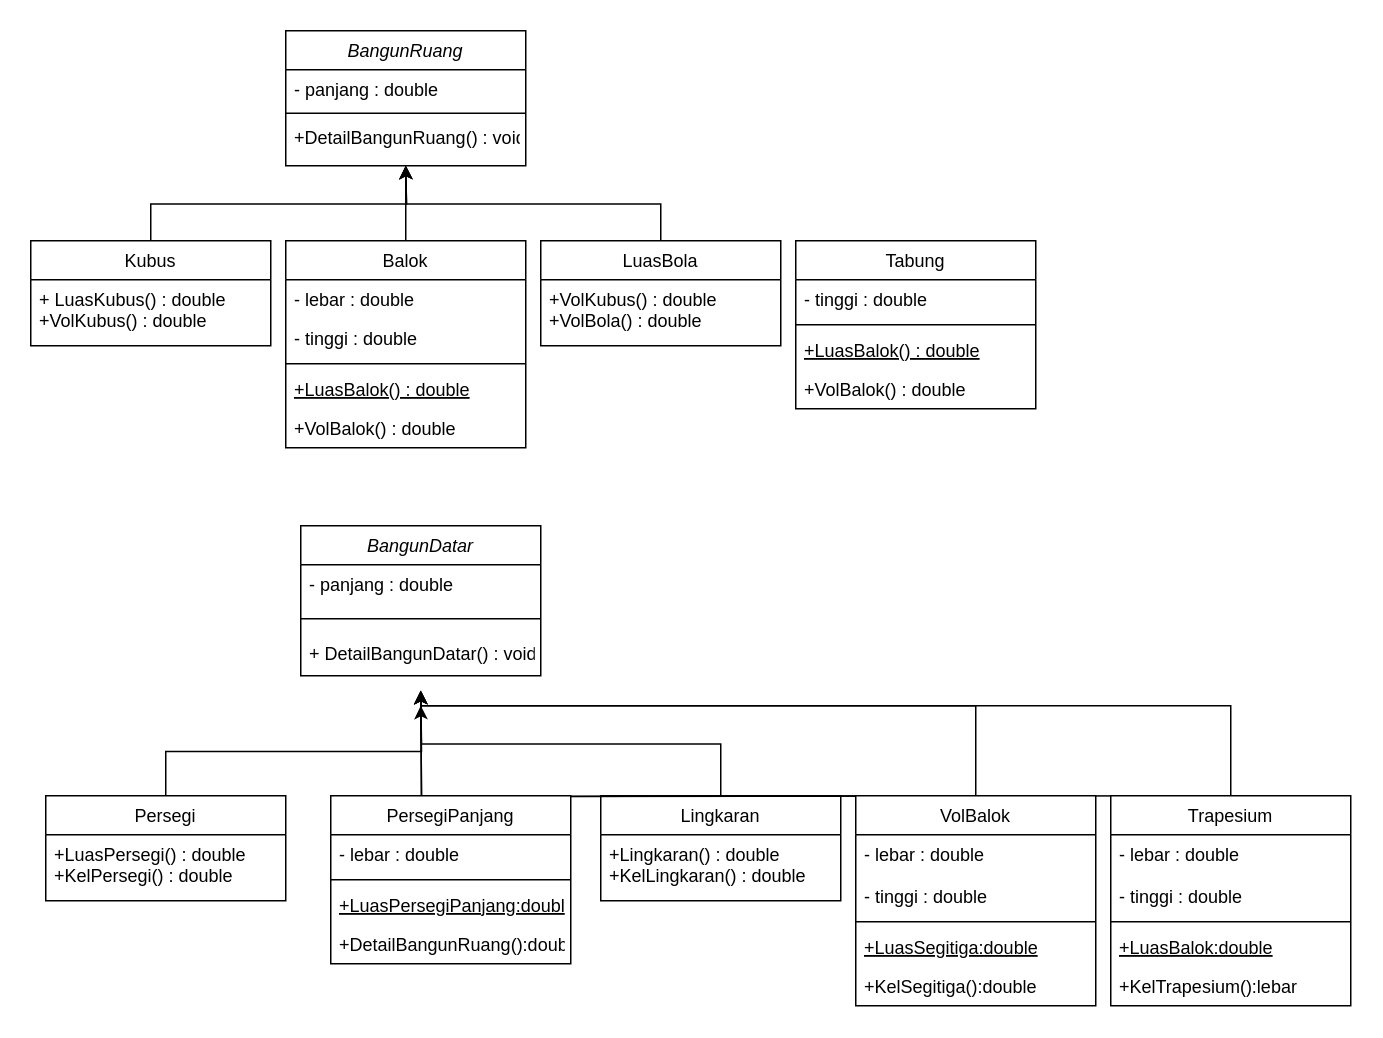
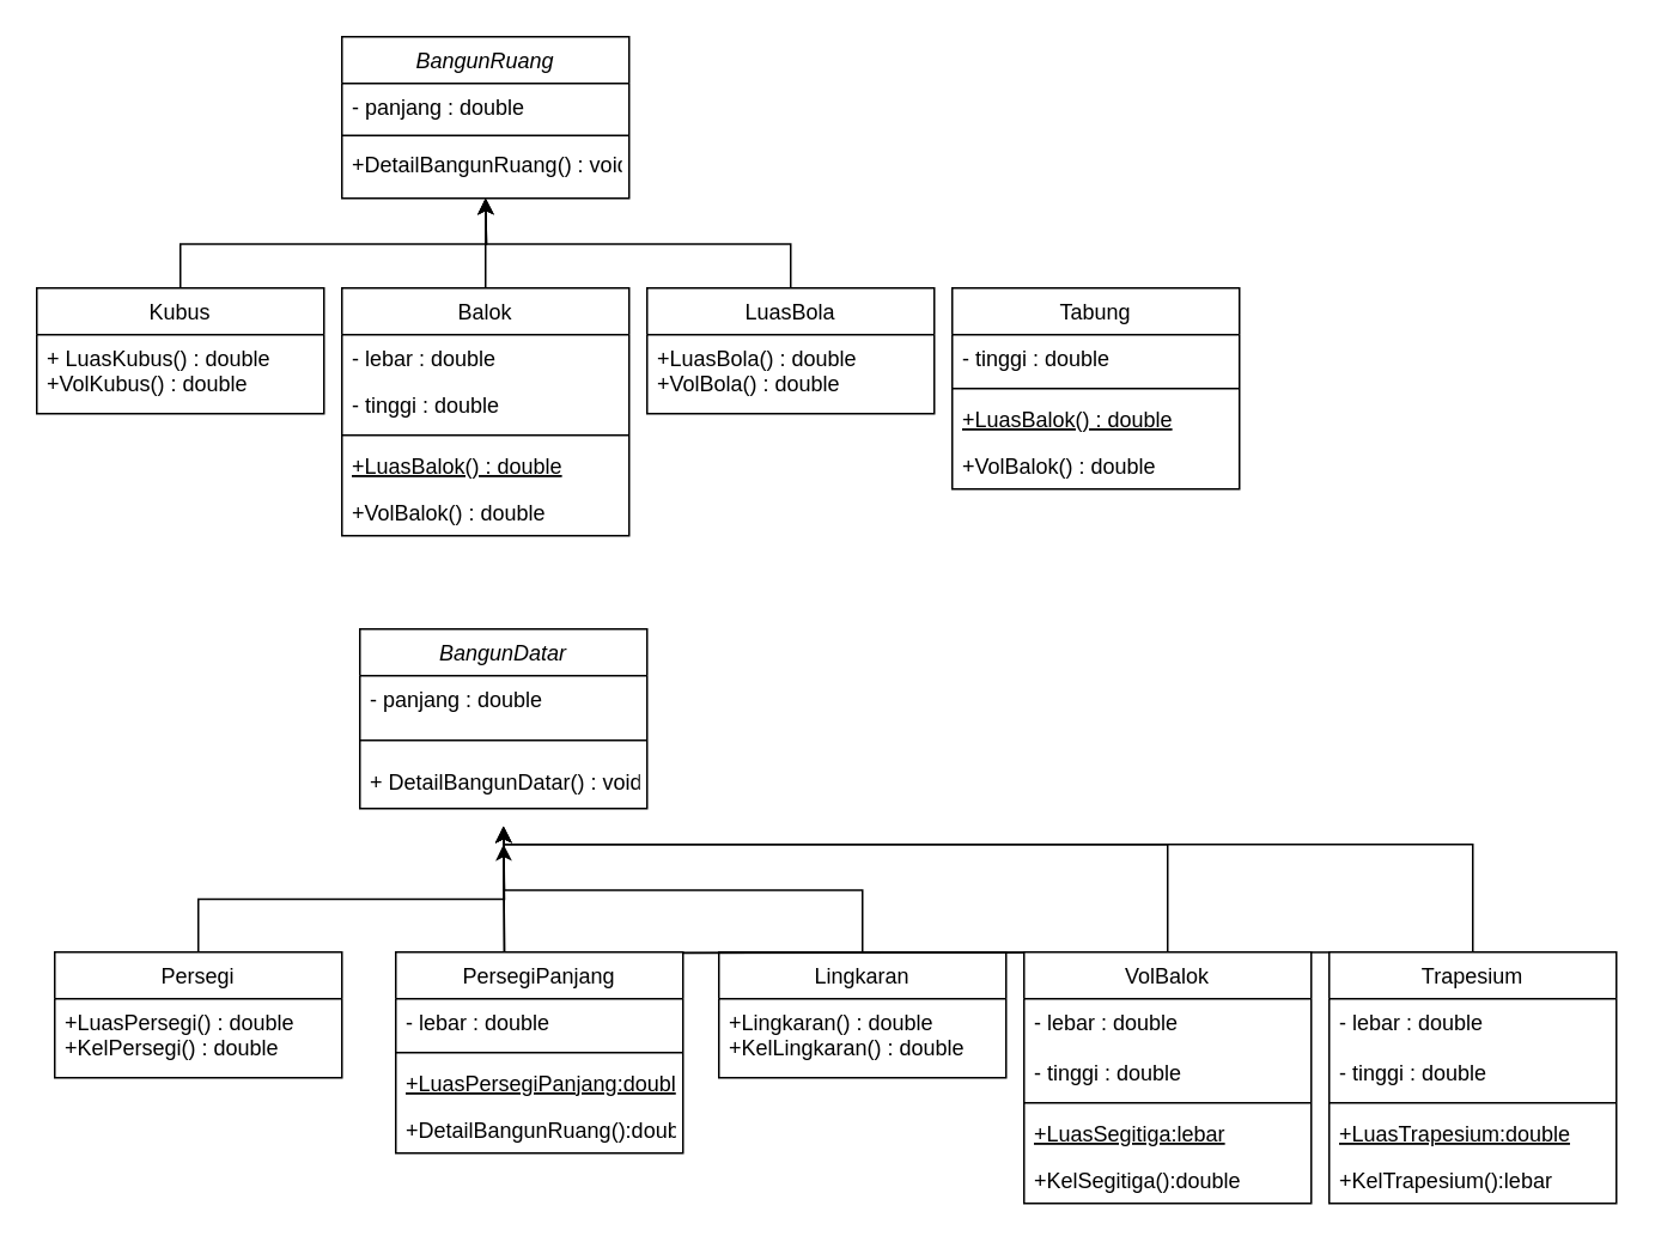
  <mxCell id="0" />
  <mxCell id="1" parent="0" />
  <mxCell id="2" value="BangunRuang" style="swimlane;fontStyle=2;align=center;verticalAlign=top;childLayout=stackLayout;horizontal=1;startSize=26;horizontalStack=0;resizeParent=1;resizeLast=0;collapsible=1;marginBottom=0;rounded=0;shadow=0;strokeWidth=1;" parent="1" vertex="1"><mxGeometry x="190" y="20" width="160" height="90" as="geometry"><mxRectangle x="230" y="140" width="160" height="26" as="alternateBounds" /></mxGeometry></mxCell>
  <mxCell id="3" value="- panjang : double" style="text;align=left;verticalAlign=top;spacingLeft=4;spacingRight=4;overflow=hidden;rotatable=0;points=[[0,0.5],[1,0.5]];portConstraint=eastwest;" parent="2" vertex="1"><mxGeometry y="26" width="160" height="26" as="geometry" /></mxCell>
  <mxCell id="4" value="" style="line;html=1;strokeWidth=1;align=left;verticalAlign=middle;spacingTop=-1;spacingLeft=3;spacingRight=3;rotatable=0;labelPosition=right;points=[];portConstraint=eastwest;" parent="2" vertex="1"><mxGeometry y="52" width="160" height="6" as="geometry" /></mxCell>
  <mxCell id="5" value="+DetailBangunRuang() : void" style="text;align=left;verticalAlign=top;spacingLeft=4;spacingRight=4;overflow=hidden;rotatable=0;points=[[0,0.5],[1,0.5]];portConstraint=eastwest;" parent="2" vertex="1"><mxGeometry y="58" width="160" height="22" as="geometry" /></mxCell>
  <mxCell id="6" value="" style="edgeStyle=orthogonalEdgeStyle;rounded=0;orthogonalLoop=1;jettySize=auto;html=1;" edge="1" parent="1"><mxGeometry relative="1" as="geometry"><mxPoint x="270" y="160" as="sourcePoint" /><mxPoint x="270" y="110" as="targetPoint" /></mxGeometry></mxCell>
  <mxCell id="7" style="edgeStyle=orthogonalEdgeStyle;rounded=0;orthogonalLoop=1;jettySize=auto;html=1;exitX=0.5;exitY=0;exitDx=0;exitDy=0;" edge="1" parent="1" source="8"><mxGeometry relative="1" as="geometry"><mxPoint x="270" y="110" as="targetPoint" /><mxPoint x="100" y="150" as="sourcePoint" /></mxGeometry></mxCell>
  <mxCell id="8" value="Kubus" style="swimlane;fontStyle=0;align=center;verticalAlign=top;childLayout=stackLayout;horizontal=1;startSize=26;horizontalStack=0;resizeParent=1;resizeLast=0;collapsible=1;marginBottom=0;rounded=0;shadow=0;strokeWidth=1;" vertex="1" parent="1"><mxGeometry x="20" y="160" width="160" height="70" as="geometry"><mxRectangle x="340" y="380" width="170" height="26" as="alternateBounds" /></mxGeometry></mxCell>
  <mxCell id="9" value="+ LuasKubus() : double&#10;+VolKubus() : double" style="text;align=left;verticalAlign=top;spacingLeft=4;spacingRight=4;overflow=hidden;rotatable=0;points=[[0,0.5],[1,0.5]];portConstraint=eastwest;" vertex="1" parent="8"><mxGeometry y="26" width="160" height="34" as="geometry" /></mxCell>
  <mxCell id="10" style="edgeStyle=orthogonalEdgeStyle;rounded=0;orthogonalLoop=1;jettySize=auto;html=1;exitX=0.5;exitY=0;exitDx=0;exitDy=0;" edge="1" parent="1" source="11"><mxGeometry relative="1" as="geometry"><mxPoint x="270" y="110" as="targetPoint" /></mxGeometry></mxCell>
  <mxCell id="11" value="LuasBola" style="swimlane;fontStyle=0;align=center;verticalAlign=top;childLayout=stackLayout;horizontal=1;startSize=26;horizontalStack=0;resizeParent=1;resizeLast=0;collapsible=1;marginBottom=0;rounded=0;shadow=0;strokeWidth=1;" vertex="1" parent="1"><mxGeometry x="360" y="160" width="160" height="70" as="geometry"><mxRectangle x="340" y="380" width="170" height="26" as="alternateBounds" /></mxGeometry></mxCell>
- <mxCell id="12" value="+VolKubus() : double&#10;+VolBola() : double" style="text;align=left;verticalAlign=top;spacingLeft=4;spacingRight=4;overflow=hidden;rotatable=0;points=[[0,0.5],[1,0.5]];portConstraint=eastwest;" vertex="1" parent="11"><mxGeometry y="26" width="160" height="34" as="geometry" /></mxCell>
+ <mxCell id="12" value="+LuasBola() : double&#10;+VolBola() : double" style="text;align=left;verticalAlign=top;spacingLeft=4;spacingRight=4;overflow=hidden;rotatable=0;points=[[0,0.5],[1,0.5]];portConstraint=eastwest;" vertex="1" parent="11"><mxGeometry y="26" width="160" height="34" as="geometry" /></mxCell>
  <mxCell id="13" value="BangunDatar" style="swimlane;fontStyle=2;align=center;verticalAlign=top;childLayout=stackLayout;horizontal=1;startSize=26;horizontalStack=0;resizeParent=1;resizeLast=0;collapsible=1;marginBottom=0;rounded=0;shadow=0;strokeWidth=1;" vertex="1" parent="1"><mxGeometry x="200" y="350" width="160" height="100" as="geometry"><mxRectangle x="230" y="140" width="160" height="26" as="alternateBounds" /></mxGeometry></mxCell>
  <mxCell id="14" value="- panjang : double" style="text;align=left;verticalAlign=top;spacingLeft=4;spacingRight=4;overflow=hidden;rotatable=0;points=[[0,0.5],[1,0.5]];portConstraint=eastwest;" vertex="1" parent="13"><mxGeometry y="26" width="160" height="26" as="geometry" /></mxCell>
  <mxCell id="15" value="" style="line;html=1;strokeWidth=1;align=left;verticalAlign=middle;spacingTop=-1;spacingLeft=3;spacingRight=3;rotatable=0;labelPosition=right;points=[];portConstraint=eastwest;" vertex="1" parent="13"><mxGeometry y="52" width="160" height="20" as="geometry" /></mxCell>
  <mxCell id="16" value="+ DetailBangunDatar() : void" style="text;align=left;verticalAlign=top;spacingLeft=4;spacingRight=4;overflow=hidden;rotatable=0;points=[[0,0.5],[1,0.5]];portConstraint=eastwest;" vertex="1" parent="13"><mxGeometry y="72" width="160" height="20" as="geometry" /></mxCell>
  <mxCell id="17" style="edgeStyle=orthogonalEdgeStyle;rounded=0;orthogonalLoop=1;jettySize=auto;html=1;exitX=0.5;exitY=0;exitDx=0;exitDy=0;" edge="1" parent="1" source="18"><mxGeometry relative="1" as="geometry"><mxPoint x="280" y="470" as="targetPoint" /><mxPoint x="120" y="340" as="sourcePoint" /></mxGeometry></mxCell>
  <mxCell id="18" value="Persegi" style="swimlane;fontStyle=0;align=center;verticalAlign=top;childLayout=stackLayout;horizontal=1;startSize=26;horizontalStack=0;resizeParent=1;resizeLast=0;collapsible=1;marginBottom=0;rounded=0;shadow=0;strokeWidth=1;" vertex="1" parent="1"><mxGeometry x="30" y="530" width="160" height="70" as="geometry"><mxRectangle x="340" y="380" width="170" height="26" as="alternateBounds" /></mxGeometry></mxCell>
  <mxCell id="19" value="+LuasPersegi() : double&#10;+KelPersegi() : double" style="text;align=left;verticalAlign=top;spacingLeft=4;spacingRight=4;overflow=hidden;rotatable=0;points=[[0,0.5],[1,0.5]];portConstraint=eastwest;" vertex="1" parent="18"><mxGeometry y="26" width="160" height="34" as="geometry" /></mxCell>
  <mxCell id="20" style="edgeStyle=orthogonalEdgeStyle;rounded=0;orthogonalLoop=1;jettySize=auto;html=1;exitX=0.5;exitY=0;exitDx=0;exitDy=0;" edge="1" parent="1" source="21"><mxGeometry relative="1" as="geometry"><mxPoint x="280" y="460" as="targetPoint" /></mxGeometry></mxCell>
  <mxCell id="21" value="Lingkaran" style="swimlane;fontStyle=0;align=center;verticalAlign=top;childLayout=stackLayout;horizontal=1;startSize=26;horizontalStack=0;resizeParent=1;resizeLast=0;collapsible=1;marginBottom=0;rounded=0;shadow=0;strokeWidth=1;" vertex="1" parent="1"><mxGeometry x="400" y="530" width="160" height="70" as="geometry"><mxRectangle x="340" y="380" width="170" height="26" as="alternateBounds" /></mxGeometry></mxCell>
  <mxCell id="22" value="+Lingkaran() : double&#10;+KelLingkaran() : double" style="text;align=left;verticalAlign=top;spacingLeft=4;spacingRight=4;overflow=hidden;rotatable=0;points=[[0,0.5],[1,0.5]];portConstraint=eastwest;" vertex="1" parent="21"><mxGeometry y="26" width="160" height="34" as="geometry" /></mxCell>
  <mxCell id="23" style="edgeStyle=orthogonalEdgeStyle;rounded=0;orthogonalLoop=1;jettySize=auto;html=1;exitX=0.5;exitY=0;exitDx=0;exitDy=0;" edge="1" parent="1"><mxGeometry relative="1" as="geometry"><mxPoint x="280" y="460" as="targetPoint" /><mxPoint x="650" y="530" as="sourcePoint" /></mxGeometry></mxCell>
  <mxCell id="24" style="edgeStyle=orthogonalEdgeStyle;rounded=0;orthogonalLoop=1;jettySize=auto;html=1;exitX=0.569;exitY=0;exitDx=0;exitDy=0;exitPerimeter=0;" edge="1" parent="1"><mxGeometry relative="1" as="geometry"><mxPoint x="280" y="460" as="targetPoint" /><mxPoint x="831.04" y="530" as="sourcePoint" /></mxGeometry></mxCell>
  <mxCell id="25" value="Balok" style="swimlane;fontStyle=0;align=center;verticalAlign=top;childLayout=stackLayout;horizontal=1;startSize=26;horizontalStack=0;resizeParent=1;resizeLast=0;collapsible=1;marginBottom=0;rounded=0;shadow=0;strokeWidth=1;" vertex="1" parent="1"><mxGeometry x="190" y="160" width="160" height="138" as="geometry"><mxRectangle x="130" y="380" width="160" height="26" as="alternateBounds" /></mxGeometry></mxCell>
  <mxCell id="26" value="- lebar : double" style="text;align=left;verticalAlign=top;spacingLeft=4;spacingRight=4;overflow=hidden;rotatable=0;points=[[0,0.5],[1,0.5]];portConstraint=eastwest;" vertex="1" parent="25"><mxGeometry y="26" width="160" height="26" as="geometry" /></mxCell>
  <mxCell id="27" value="- tinggi : double" style="text;align=left;verticalAlign=top;spacingLeft=4;spacingRight=4;overflow=hidden;rotatable=0;points=[[0,0.5],[1,0.5]];portConstraint=eastwest;rounded=0;shadow=0;html=0;" vertex="1" parent="25"><mxGeometry y="52" width="160" height="26" as="geometry" /></mxCell>
  <mxCell id="28" value="" style="line;html=1;strokeWidth=1;align=left;verticalAlign=middle;spacingTop=-1;spacingLeft=3;spacingRight=3;rotatable=0;labelPosition=right;points=[];portConstraint=eastwest;" vertex="1" parent="25"><mxGeometry y="78" width="160" height="8" as="geometry" /></mxCell>
  <mxCell id="29" value="+LuasBalok() : double" style="text;align=left;verticalAlign=top;spacingLeft=4;spacingRight=4;overflow=hidden;rotatable=0;points=[[0,0.5],[1,0.5]];portConstraint=eastwest;fontStyle=4" vertex="1" parent="25"><mxGeometry y="86" width="160" height="26" as="geometry" /></mxCell>
  <mxCell id="30" value="+VolBalok() : double" style="text;align=left;verticalAlign=top;spacingLeft=4;spacingRight=4;overflow=hidden;rotatable=0;points=[[0,0.5],[1,0.5]];portConstraint=eastwest;" vertex="1" parent="25"><mxGeometry y="112" width="160" height="26" as="geometry" /></mxCell>
  <mxCell id="31" value="Tabung" style="swimlane;fontStyle=0;align=center;verticalAlign=top;childLayout=stackLayout;horizontal=1;startSize=26;horizontalStack=0;resizeParent=1;resizeLast=0;collapsible=1;marginBottom=0;rounded=0;shadow=0;strokeWidth=1;" vertex="1" parent="1"><mxGeometry x="530" y="160" width="160" height="112" as="geometry"><mxRectangle x="130" y="380" width="160" height="26" as="alternateBounds" /></mxGeometry></mxCell>
  <mxCell id="32" value="- tinggi : double" style="text;align=left;verticalAlign=top;spacingLeft=4;spacingRight=4;overflow=hidden;rotatable=0;points=[[0,0.5],[1,0.5]];portConstraint=eastwest;rounded=0;shadow=0;html=0;" vertex="1" parent="31"><mxGeometry y="26" width="160" height="26" as="geometry" /></mxCell>
  <mxCell id="33" value="" style="line;html=1;strokeWidth=1;align=left;verticalAlign=middle;spacingTop=-1;spacingLeft=3;spacingRight=3;rotatable=0;labelPosition=right;points=[];portConstraint=eastwest;" vertex="1" parent="31"><mxGeometry y="52" width="160" height="8" as="geometry" /></mxCell>
  <mxCell id="34" value="+LuasBalok() : double" style="text;align=left;verticalAlign=top;spacingLeft=4;spacingRight=4;overflow=hidden;rotatable=0;points=[[0,0.5],[1,0.5]];portConstraint=eastwest;fontStyle=4" vertex="1" parent="31"><mxGeometry y="60" width="160" height="26" as="geometry" /></mxCell>
  <mxCell id="35" value="+VolBalok() : double" style="text;align=left;verticalAlign=top;spacingLeft=4;spacingRight=4;overflow=hidden;rotatable=0;points=[[0,0.5],[1,0.5]];portConstraint=eastwest;" vertex="1" parent="31"><mxGeometry y="86" width="160" height="26" as="geometry" /></mxCell>
  <mxCell id="36" value="PersegiPanjang" style="swimlane;fontStyle=0;align=center;verticalAlign=top;childLayout=stackLayout;horizontal=1;startSize=26;horizontalStack=0;resizeParent=1;resizeLast=0;collapsible=1;marginBottom=0;rounded=0;shadow=0;strokeWidth=1;" vertex="1" parent="1"><mxGeometry x="220" y="530" width="160" height="112" as="geometry"><mxRectangle x="130" y="380" width="160" height="26" as="alternateBounds" /></mxGeometry></mxCell>
  <mxCell id="37" value="- lebar : double" style="text;align=left;verticalAlign=top;spacingLeft=4;spacingRight=4;overflow=hidden;rotatable=0;points=[[0,0.5],[1,0.5]];portConstraint=eastwest;" vertex="1" parent="36"><mxGeometry y="26" width="160" height="26" as="geometry" /></mxCell>
  <mxCell id="38" value="" style="line;html=1;strokeWidth=1;align=left;verticalAlign=middle;spacingTop=-1;spacingLeft=3;spacingRight=3;rotatable=0;labelPosition=right;points=[];portConstraint=eastwest;" vertex="1" parent="36"><mxGeometry y="52" width="160" height="8" as="geometry" /></mxCell>
  <mxCell id="39" value="+LuasPersegiPanjang:double" style="text;align=left;verticalAlign=top;spacingLeft=4;spacingRight=4;overflow=hidden;rotatable=0;points=[[0,0.5],[1,0.5]];portConstraint=eastwest;fontStyle=4" vertex="1" parent="36"><mxGeometry y="60" width="160" height="26" as="geometry" /></mxCell>
  <mxCell id="40" value="+DetailBangunRuang():double" style="text;align=left;verticalAlign=top;spacingLeft=4;spacingRight=4;overflow=hidden;rotatable=0;points=[[0,0.5],[1,0.5]];portConstraint=eastwest;" vertex="1" parent="36"><mxGeometry y="86" width="160" height="26" as="geometry" /></mxCell>
  <mxCell id="41" style="edgeStyle=orthogonalEdgeStyle;rounded=0;orthogonalLoop=1;jettySize=auto;html=1;" edge="1" parent="1" source="42"><mxGeometry relative="1" as="geometry"><mxPoint x="280" y="460" as="targetPoint" /><Array as="points"><mxPoint x="650" y="470" /><mxPoint x="280" y="470" /></Array></mxGeometry></mxCell>
  <mxCell id="42" value="VolBalok" style="swimlane;fontStyle=0;align=center;verticalAlign=top;childLayout=stackLayout;horizontal=1;startSize=26;horizontalStack=0;resizeParent=1;resizeLast=0;collapsible=1;marginBottom=0;rounded=0;shadow=0;strokeWidth=1;" vertex="1" parent="1"><mxGeometry x="570" y="530" width="160" height="140" as="geometry"><mxRectangle x="130" y="380" width="160" height="26" as="alternateBounds" /></mxGeometry></mxCell>
  <mxCell id="43" value="- lebar : double&#10;&#10;- tinggi : double" style="text;align=left;verticalAlign=top;spacingLeft=4;spacingRight=4;overflow=hidden;rotatable=0;points=[[0,0.5],[1,0.5]];portConstraint=eastwest;" vertex="1" parent="42"><mxGeometry y="26" width="160" height="54" as="geometry" /></mxCell>
  <mxCell id="44" value="" style="line;html=1;strokeWidth=1;align=left;verticalAlign=middle;spacingTop=-1;spacingLeft=3;spacingRight=3;rotatable=0;labelPosition=right;points=[];portConstraint=eastwest;" vertex="1" parent="42"><mxGeometry y="80" width="160" height="8" as="geometry" /></mxCell>
- <mxCell id="45" value="+LuasSegitiga:double" style="text;align=left;verticalAlign=top;spacingLeft=4;spacingRight=4;overflow=hidden;rotatable=0;points=[[0,0.5],[1,0.5]];portConstraint=eastwest;fontStyle=4" vertex="1" parent="42"><mxGeometry y="88" width="160" height="26" as="geometry" /></mxCell>
+ <mxCell id="45" value="+LuasSegitiga:lebar" style="text;align=left;verticalAlign=top;spacingLeft=4;spacingRight=4;overflow=hidden;rotatable=0;points=[[0,0.5],[1,0.5]];portConstraint=eastwest;fontStyle=4" vertex="1" parent="42"><mxGeometry y="88" width="160" height="26" as="geometry" /></mxCell>
  <mxCell id="46" value="+KelSegitiga():double" style="text;align=left;verticalAlign=top;spacingLeft=4;spacingRight=4;overflow=hidden;rotatable=0;points=[[0,0.5],[1,0.5]];portConstraint=eastwest;" vertex="1" parent="42"><mxGeometry y="114" width="160" height="26" as="geometry" /></mxCell>
  <mxCell id="47" style="edgeStyle=orthogonalEdgeStyle;rounded=0;orthogonalLoop=1;jettySize=auto;html=1;" edge="1" parent="1" source="48"><mxGeometry relative="1" as="geometry"><mxPoint x="280" y="460" as="targetPoint" /><Array as="points"><mxPoint x="820" y="470" /><mxPoint x="280" y="470" /></Array></mxGeometry></mxCell>
  <mxCell id="48" value="Trapesium" style="swimlane;fontStyle=0;align=center;verticalAlign=top;childLayout=stackLayout;horizontal=1;startSize=26;horizontalStack=0;resizeParent=1;resizeLast=0;collapsible=1;marginBottom=0;rounded=0;shadow=0;strokeWidth=1;" vertex="1" parent="1"><mxGeometry x="740" y="530" width="160" height="140" as="geometry"><mxRectangle x="130" y="380" width="160" height="26" as="alternateBounds" /></mxGeometry></mxCell>
  <mxCell id="49" value="- lebar : double&#10;&#10;- tinggi : double" style="text;align=left;verticalAlign=top;spacingLeft=4;spacingRight=4;overflow=hidden;rotatable=0;points=[[0,0.5],[1,0.5]];portConstraint=eastwest;" vertex="1" parent="48"><mxGeometry y="26" width="160" height="54" as="geometry" /></mxCell>
  <mxCell id="50" value="" style="line;html=1;strokeWidth=1;align=left;verticalAlign=middle;spacingTop=-1;spacingLeft=3;spacingRight=3;rotatable=0;labelPosition=right;points=[];portConstraint=eastwest;" vertex="1" parent="48"><mxGeometry y="80" width="160" height="8" as="geometry" /></mxCell>
- <mxCell id="51" value="+LuasBalok:double" style="text;align=left;verticalAlign=top;spacingLeft=4;spacingRight=4;overflow=hidden;rotatable=0;points=[[0,0.5],[1,0.5]];portConstraint=eastwest;fontStyle=4" vertex="1" parent="48"><mxGeometry y="88" width="160" height="26" as="geometry" /></mxCell>
+ <mxCell id="51" value="+LuasTrapesium:double" style="text;align=left;verticalAlign=top;spacingLeft=4;spacingRight=4;overflow=hidden;rotatable=0;points=[[0,0.5],[1,0.5]];portConstraint=eastwest;fontStyle=4" vertex="1" parent="48"><mxGeometry y="88" width="160" height="26" as="geometry" /></mxCell>
  <mxCell id="52" value="+KelTrapesium():lebar" style="text;align=left;verticalAlign=top;spacingLeft=4;spacingRight=4;overflow=hidden;rotatable=0;points=[[0,0.5],[1,0.5]];portConstraint=eastwest;" vertex="1" parent="48"><mxGeometry y="114" width="160" height="26" as="geometry" /></mxCell>
